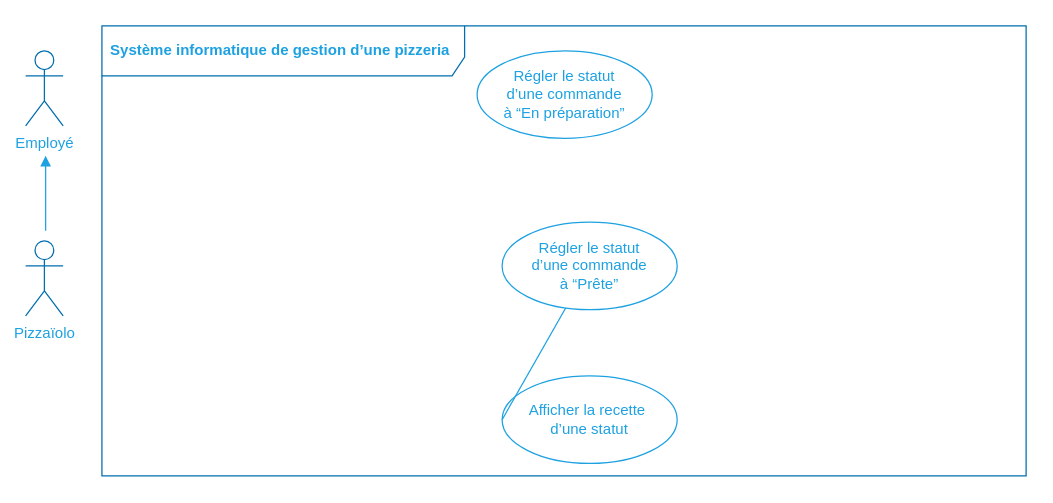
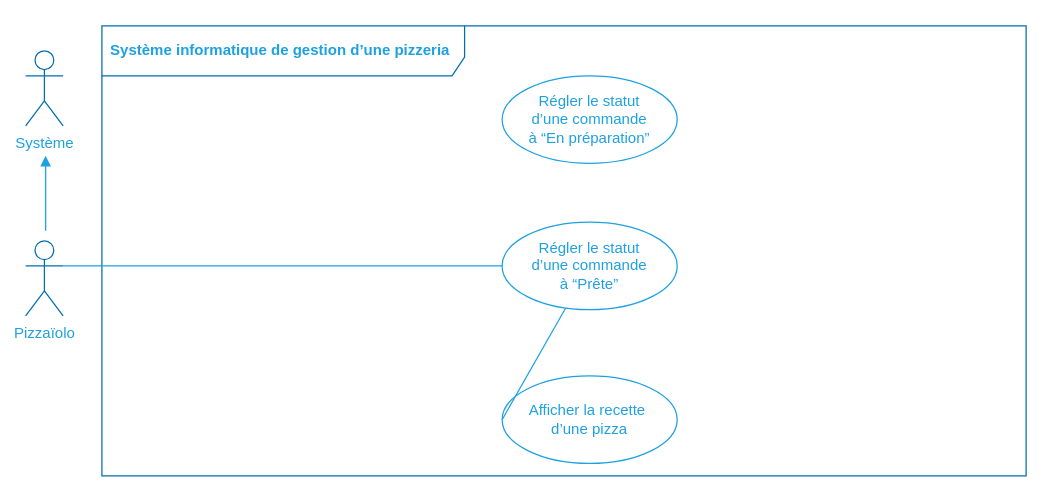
  <mxCell id="0" />
  <mxCell id="1" value="Acteurs et actions" parent="0" />
  <mxCell id="2" value="&lt;font color=&quot;#1da1e1&quot;&gt;Pizzaïolo&lt;br&gt;&lt;/font&gt;" style="shape=umlActor;verticalLabelPosition=bottom;verticalAlign=top;html=1;strokeColor=#006EAF;fontColor=#ffffff;fillColor=none;" parent="1" vertex="1"><mxGeometry x="20" y="192" width="30" height="60" as="geometry" /></mxCell>
  <mxCell id="3" value="&lt;font color=&quot;#1da1e1&quot;&gt;Système informatique de gestion d’une pizzeria&lt;/font&gt;" style="shape=umlFrame;whiteSpace=wrap;html=1;width=290;height=40;boundedLbl=1;verticalAlign=middle;align=left;spacingLeft=5;strokeColor=#006EAF;fontColor=#ffffff;fillColor=none;fontStyle=1" parent="1" vertex="1"><mxGeometry x="81" y="20" width="739" height="360" as="geometry" /></mxCell>
- <mxCell id="4" value="&lt;font color=&quot;#1da1e1&quot;&gt;Régler le statut &lt;br&gt;d’une commande &lt;br&gt;à “En préparation”&lt;/font&gt;" style="ellipse;whiteSpace=wrap;html=1;fillColor=none;strokeColor=#1DA1E1;" parent="1" vertex="1"><mxGeometry x="381" y="40" width="140" height="70" as="geometry" /></mxCell>
+ <mxCell id="4" value="&lt;font color=&quot;#1da1e1&quot;&gt;Régler le statut &lt;br&gt;d’une commande &lt;br&gt;à “En préparation”&lt;/font&gt;" style="ellipse;whiteSpace=wrap;html=1;fillColor=none;strokeColor=#1DA1E1;" parent="1" vertex="1"><mxGeometry x="401" y="60" width="140" height="70" as="geometry" /></mxCell>
+ <mxCell id="5" style="edgeStyle=none;rounded=0;orthogonalLoop=1;jettySize=auto;html=1;exitX=0;exitY=0.5;exitDx=0;exitDy=0;entryX=1;entryY=0.333;entryDx=0;entryDy=0;entryPerimeter=0;endArrow=none;endFill=0;strokeColor=#1DA1E1;" parent="1" source="6" target="2" edge="1"><mxGeometry relative="1" as="geometry"><mxPoint x="39" y="217" as="targetPoint" /></mxGeometry></mxCell>
  <mxCell id="6" value="&lt;font color=&quot;#1da1e1&quot;&gt;Régler le statut &lt;br&gt;d’une commande &lt;br&gt;à “Prête”&lt;/font&gt;" style="ellipse;whiteSpace=wrap;html=1;fillColor=none;strokeColor=#1DA1E1;" parent="1" vertex="1"><mxGeometry x="401" y="177" width="140" height="70" as="geometry" /></mxCell>
  <mxCell id="7" style="rounded=0;orthogonalLoop=1;jettySize=auto;html=1;exitX=0;exitY=0.5;exitDx=0;exitDy=0;strokeColor=#1DA1E1;endArrow=none;endFill=0;" parent="1" source="8" target="6" edge="1"><mxGeometry relative="1" as="geometry"><mxPoint x="70" y="250" as="targetPoint" /></mxGeometry></mxCell>
- <mxCell id="8" value="&lt;span style=&quot;color: rgb(29 , 161 , 225)&quot;&gt;Afficher la recette&amp;nbsp;&lt;/span&gt;&lt;br style=&quot;color: rgb(29 , 161 , 225)&quot;&gt;&lt;span style=&quot;color: rgb(29 , 161 , 225)&quot;&gt;d’une statut&lt;/span&gt;" style="ellipse;whiteSpace=wrap;html=1;fillColor=none;strokeColor=#1DA1E1;" parent="1" vertex="1"><mxGeometry x="401" y="300" width="140" height="70" as="geometry" /></mxCell>
- <mxCell id="9" value="&lt;font color=&quot;#1da1e1&quot;&gt;Employé&lt;br&gt;&lt;/font&gt;" style="shape=umlActor;verticalLabelPosition=bottom;verticalAlign=top;html=1;strokeColor=#006EAF;fontColor=#ffffff;fillColor=none;" parent="1" vertex="1"><mxGeometry x="20" y="40" width="30" height="60" as="geometry" /></mxCell>
+ <mxCell id="8" value="&lt;span style=&quot;color: rgb(29 , 161 , 225)&quot;&gt;Afficher la recette&amp;nbsp;&lt;/span&gt;&lt;br style=&quot;color: rgb(29 , 161 , 225)&quot;&gt;&lt;span style=&quot;color: rgb(29 , 161 , 225)&quot;&gt;d’une pizza&lt;/span&gt;" style="ellipse;whiteSpace=wrap;html=1;fillColor=none;strokeColor=#1DA1E1;" parent="1" vertex="1"><mxGeometry x="401" y="300" width="140" height="70" as="geometry" /></mxCell>
+ <mxCell id="9" value="&lt;font color=&quot;#1da1e1&quot;&gt;Système&lt;br&gt;&lt;/font&gt;" style="shape=umlActor;verticalLabelPosition=bottom;verticalAlign=top;html=1;strokeColor=#006EAF;fontColor=#ffffff;fillColor=none;" parent="1" vertex="1"><mxGeometry x="20" y="40" width="30" height="60" as="geometry" /></mxCell>
  <mxCell id="10" style="edgeStyle=none;rounded=0;orthogonalLoop=1;jettySize=auto;html=1;endArrow=none;endFill=0;strokeColor=#1DA1E1;startArrow=block;startFill=1;" parent="1" edge="1"><mxGeometry relative="1" as="geometry"><mxPoint x="36" y="184" as="targetPoint" /><mxPoint x="36" y="124" as="sourcePoint" /></mxGeometry></mxCell>
